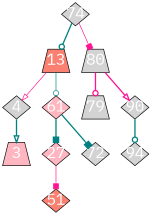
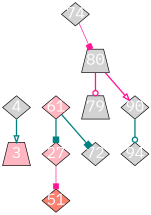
  digraph {
    fontname="IBM Plex Mono"
    node [color=black fillcolor=lightgrey fixedsize=true fontcolor=white fontname="IBM Plex Mono" fontsize=24 fontweight=bold shape=diamond style=filled]
    edge [color=teal style=bold arrowhead=odot fontname="IBM Plex Mono"]
    4 [width=.6]
    3 [shape=trapezium width=.6 fillcolor=lightpink]
-   13 [shape=trapezium width=.6 fillcolor=salmon]
    61 [fillcolor=lightpink width=.6]
    51 [fillcolor=salmon width=.6]
    27 [width=.6 fillcolor=lightpink]
    72 [width=.6]
    79 [shape=trapezium width=.6]
    80 [shape=trapezium width=.6]
    90 [width=.6]
    94 [width=.6]
    74 [width=.6]
    4 -> 3 [arrowhead=onormal]
-   13 -> 4 [color=deeppink style=solid arrowhead=onormal]
-   13 -> 61 [style=solid]
    61 -> 27 [arrowhead=box]
    61 -> 72 [arrowhead=box]
    27 -> 51 [color=deeppink style=solid arrowhead=box]
    80 -> 79 [color=deeppink]
    80 -> 90 [color=deeppink arrowhead=onormal]
    90 -> 94
-   74 -> 13
    74 -> 80 [color=deeppink style=solid arrowhead=box]
  }
